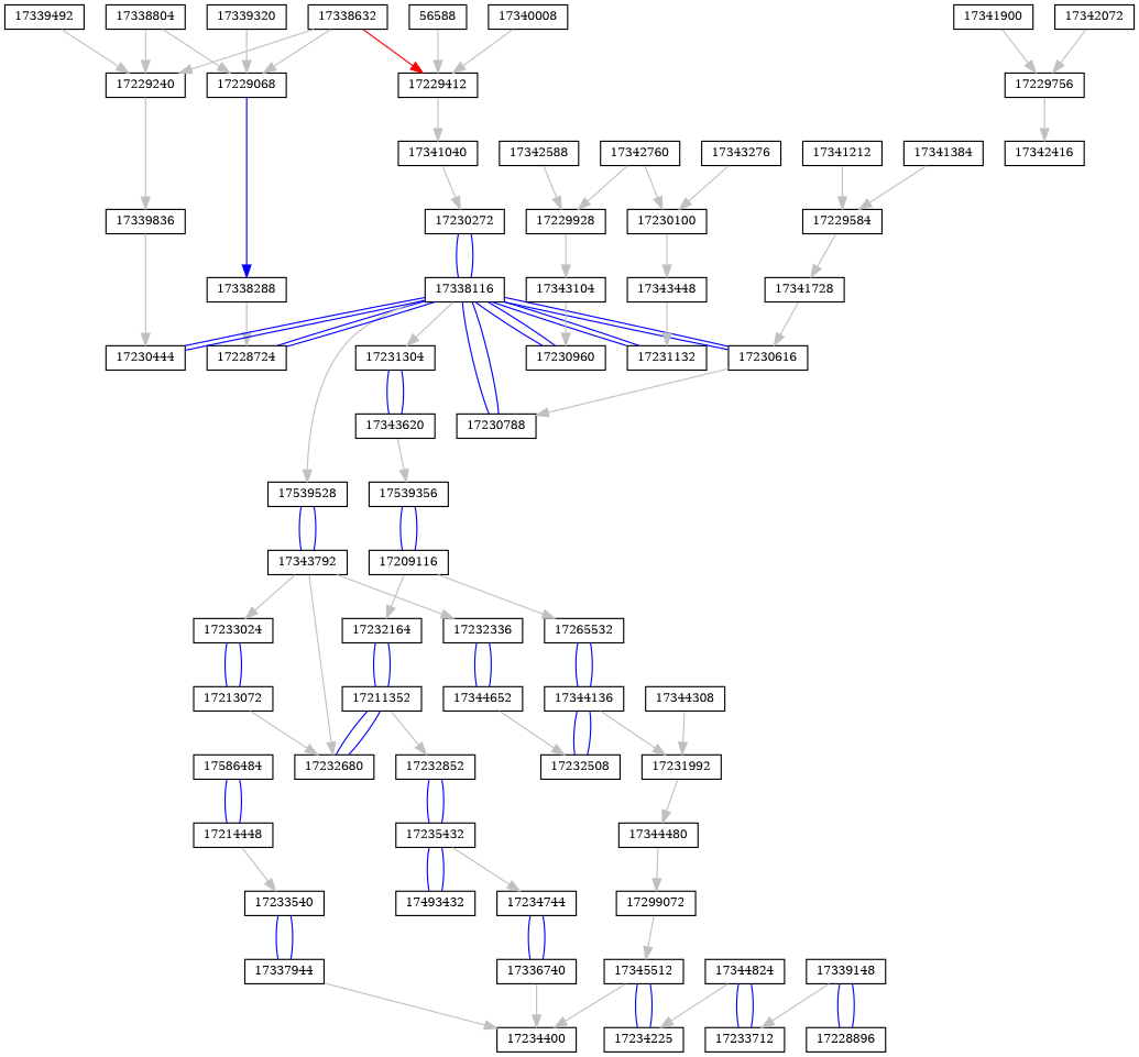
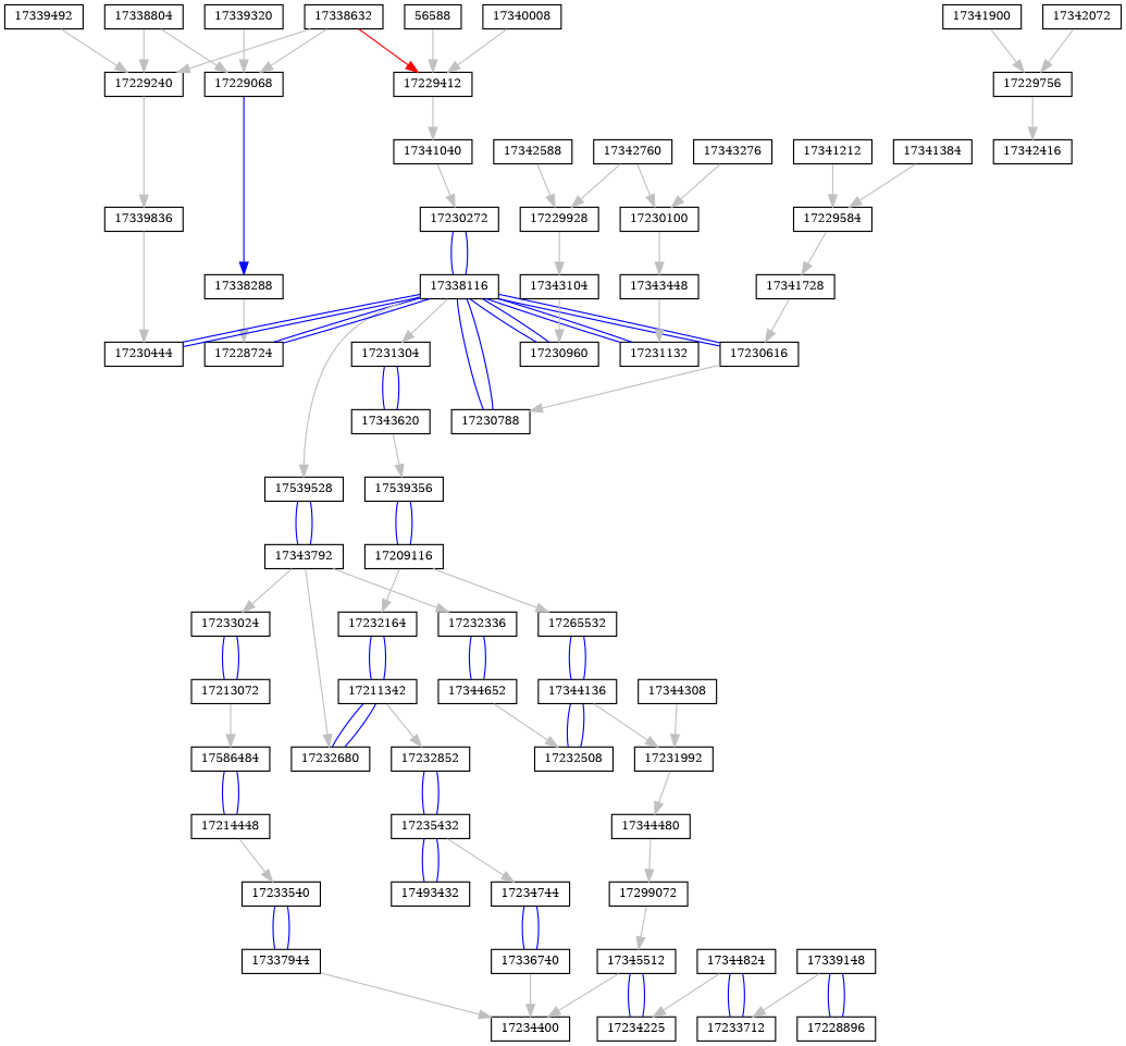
  graph {
    node [fontsize=10 shape=box]
    edge [color=grey dir=forward]
    n1 [height=0.28 label=17338632 width=0.78]
    n2 [height=0.28 label=17229412 width=0.78]
    n3 [height=0.28 label=17229240 width=0.78]
    n4 [height=0.28 label=17229068 width=0.78]
    n5 [height=0.28 label=17341040 width=0.78]
    n6 [height=0.28 label=17339836 width=0.78]
    n7 [height=0.28 label=17338288 width=0.78]
    n8 [height=0.28 label=17230272 width=0.78]
    n9 [height=0.28 label=17338116 width=0.78]
    n10 [height=0.28 label=17230444 width=0.78]
    n11 [height=0.28 label=17228724 width=0.78]
    n12 [height=0.28 label=17230960 width=0.78]
    n13 [height=0.28 label=17231132 width=0.78]
    n14 [height=0.28 label=17230788 width=0.78]
    n15 [height=0.28 label=17230616 width=0.78]
    n16 [height=0.28 label=17539528 width=0.78]
    n17 [height=0.28 label=17231304 width=0.78]
    n18 [height=0.28 label=17343792 width=0.78]
    n19 [height=0.28 label=17343620 width=0.78]
    n20 [height=0.28 label=17338804 width=0.78]
    n21 [height=0.28 label=17339320 width=0.78]
    n22 [height=0.28 label=17339492 width=0.78]
    n23 [height=0.28 label=17343104 width=0.78]
    n24 [height=0.28 label=17229928 width=0.78]
    n25 [height=0.28 label=17342588 width=0.78]
    n26 [height=0.28 label=17342760 width=0.78]
    n27 [height=0.28 label=17230100 width=0.78]
    n28 [height=0.28 label=17343448 width=0.78]
    n29 [height=0.28 label=17343276 width=0.78]
    n30 [height=0.28 label=17342416 width=0.78]
    n31 [height=0.28 label=17229756 width=0.78]
    n32 [height=0.28 label=17341900 width=0.78]
    n33 [height=0.28 label=17342072 width=0.78]
    n34 [height=0.28 label=17341728 width=0.78]
    n35 [height=0.28 label=17229584 width=0.78]
    n36 [height=0.28 label=17341212 width=0.78]
    n37 [height=0.28 label=17341384 width=0.78]
    n38 [height=0.28 label=17232680 width=0.78]
    n39 [height=0.28 label=17233024 width=0.78]
    n40 [height=0.28 label=17232336 width=0.78]
-   n41 [height=0.28 label=17211352 width=0.78]
+   n41 [height=0.28 label=17211342 width=0.78]
    n42 [height=0.28 label=17213072 width=0.78]
    n43 [height=0.28 label=17344652 width=0.78]
    n44 [height=0.28 label=17232852 width=0.78]
    n45 [height=0.28 label=17232164 width=0.78]
    n46 [height=0.28 label=17235432 width=0.78]
    n47 [height=0.28 label=17493432 width=0.78]
    n48 [height=0.28 label=17234744 width=0.78]
    n49 [height=0.28 label=17336740 width=0.78]
    n50 [height=0.28 label=17234400 width=0.78]
    n51 [height=0.28 label=17337944 width=0.78]
    n52 [height=0.28 label=17233540 width=0.78]
    n53 [height=0.28 label=17214448 width=0.78]
    n54 [height=0.28 label=17586484 width=0.78]
    n55 [height=0.28 label=17345512 width=0.78]
    n56 [height=0.28 label=17234225 width=0.78]
    n57 [height=0.28 label=17344824 width=0.78]
    n58 [height=0.28 label=17233712 width=0.78]
    n59 [height=0.28 label=17339148 width=0.78]
    n60 [height=0.28 label=17228896 width=0.78]
    n61 [height=0.28 label=17299072 width=0.78]
    n62 [height=0.28 label=17344480 width=0.78]
    n63 [height=0.28 label=17231992 width=0.78]
    n64 [height=0.28 label=17344136 width=0.78]
    n65 [height=0.28 label=17265532 width=0.78]
    n66 [height=0.28 label=17232508 width=0.78]
    n67 [height=0.28 label=17209116 width=0.78]
    n68 [height=0.28 label=17539356 width=0.78]
    n69 [height=0.28 label=17344308 width=0.78]
    n70 [height=0.28 label=56588 width=0.58]
    n71 [height=0.28 label=17340008 width=0.78]
    n1 -- n2 [color=red]
    n1 -- n3
    n1 -- n4
    n2 -- n5
    n3 -- n6
    n4 -- n7 [color=blue]
    n5 -- n8
    n6 -- n10
    n7 -- n11
    n8 -- n9 [color=blue dir=""]
    n9 -- n8 [color=blue dir=""]
    n9 -- n10 [color=blue dir=""]
    n9 -- n11 [color=blue dir=""]
    n9 -- n12 [color=blue dir=""]
    n9 -- n13 [color=blue dir=""]
    n9 -- n14 [color=blue dir=""]
    n9 -- n15 [color=blue dir=""]
    n9 -- n16
    n9 -- n17
    n10 -- n9 [color=blue dir=""]
    n11 -- n9 [color=blue dir=""]
    n12 -- n9 [color=blue dir=""]
    n13 -- n9 [color=blue dir=""]
    n14 -- n9 [color=blue dir=""]
    n15 -- n9 [color=blue dir=""]
    n15 -- n14
    n16 -- n18 [color=blue dir=""]
    n17 -- n19 [color=blue dir=""]
    n18 -- n16 [color=blue dir=""]
    n18 -- n38
    n18 -- n39
    n18 -- n40
    n19 -- n17 [color=blue dir=""]
    n19 -- n68
    n20 -- n3
    n20 -- n4
    n21 -- n4
    n22 -- n3
    n23 -- n12
    n24 -- n23
    n25 -- n24
    n26 -- n24
    n26 -- n27
    n27 -- n28
    n28 -- n13
    n29 -- n27
    n31 -- n30
    n32 -- n31
    n33 -- n31
    n34 -- n15
    n35 -- n34
    n36 -- n35
    n37 -- n35
    n38 -- n41 [color=blue dir=""]
    n39 -- n42 [color=blue dir=""]
    n40 -- n43 [color=blue dir=""]
    n41 -- n38 [color=blue dir=""]
    n41 -- n44
    n41 -- n45 [color=blue dir=""]
    n42 -- n39 [color=blue dir=""]
-   n42 -- n38
+   n42 -- n54
    n43 -- n40 [color=blue dir=""]
    n43 -- n66
    n44 -- n46 [color=blue dir=""]
    n45 -- n41 [color=blue dir=""]
    n46 -- n44 [color=blue dir=""]
    n46 -- n47 [color=blue dir=""]
    n46 -- n48
    n47 -- n46 [color=blue dir=""]
    n48 -- n49 [color=blue dir=""]
    n49 -- n48 [color=blue dir=""]
    n49 -- n50
    n51 -- n50
    n51 -- n52 [color=blue dir=""]
    n52 -- n51 [color=blue dir=""]
    n53 -- n52
    n53 -- n54 [color=blue dir=""]
    n54 -- n53 [color=blue dir=""]
    n55 -- n50
    n55 -- n56 [color=blue dir=""]
    n56 -- n55 [color=blue dir=""]
    n57 -- n56
    n57 -- n58 [color=blue dir=""]
    n58 -- n57 [color=blue dir=""]
    n59 -- n58
    n59 -- n60 [color=blue dir=""]
    n60 -- n59 [color=blue dir=""]
    n61 -- n55
    n62 -- n61
    n63 -- n62
    n64 -- n63
    n64 -- n65 [color=blue dir=""]
    n64 -- n66 [color=blue dir=""]
    n65 -- n64 [color=blue dir=""]
    n66 -- n64 [color=blue dir=""]
    n67 -- n45
    n67 -- n65
    n67 -- n68 [color=blue dir=""]
    n68 -- n67 [color=blue dir=""]
    n69 -- n63
    n70 -- n2
    n71 -- n2
  }
